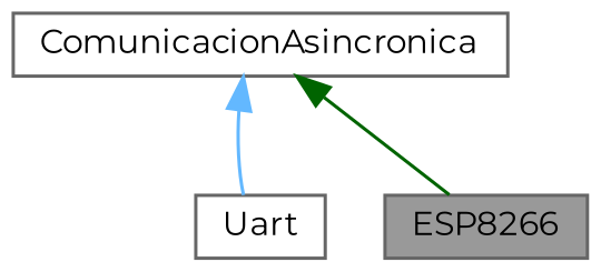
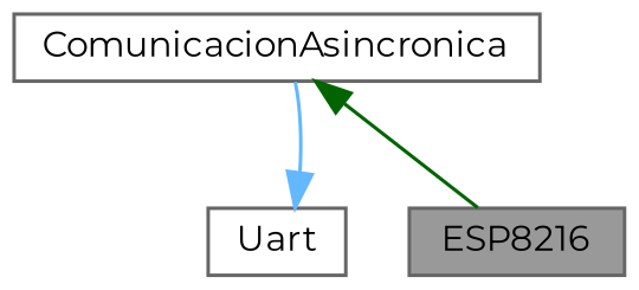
  digraph {
    fontname=Montserrat
    node [color=gray40 fillcolor=white fontname=Montserrat fontsize=10 shape=box style=filled]
    edge [dir=back fontname=Montserrat fontsize=10 labelfontname=Helvetica labelfontsize=10 style=solid]
-   n1 [fillcolor=grey60 fontcolor=black height=0.2 label=ESP8266 width=0.4]
+   n1 [fillcolor=grey60 fontcolor=black height=0.2 label=ESP8216 width=0.4]
    n2 [height=0.2 label=Uart width=0.4]
    n3 [height=0.2 label=ComunicacionAsincronica width=0.4]
    n3 -> n1 [color=darkgreen]
-   n3 -> n2 [color=steelblue1]
+   n2 -> n3 [color=steelblue1]
  }
